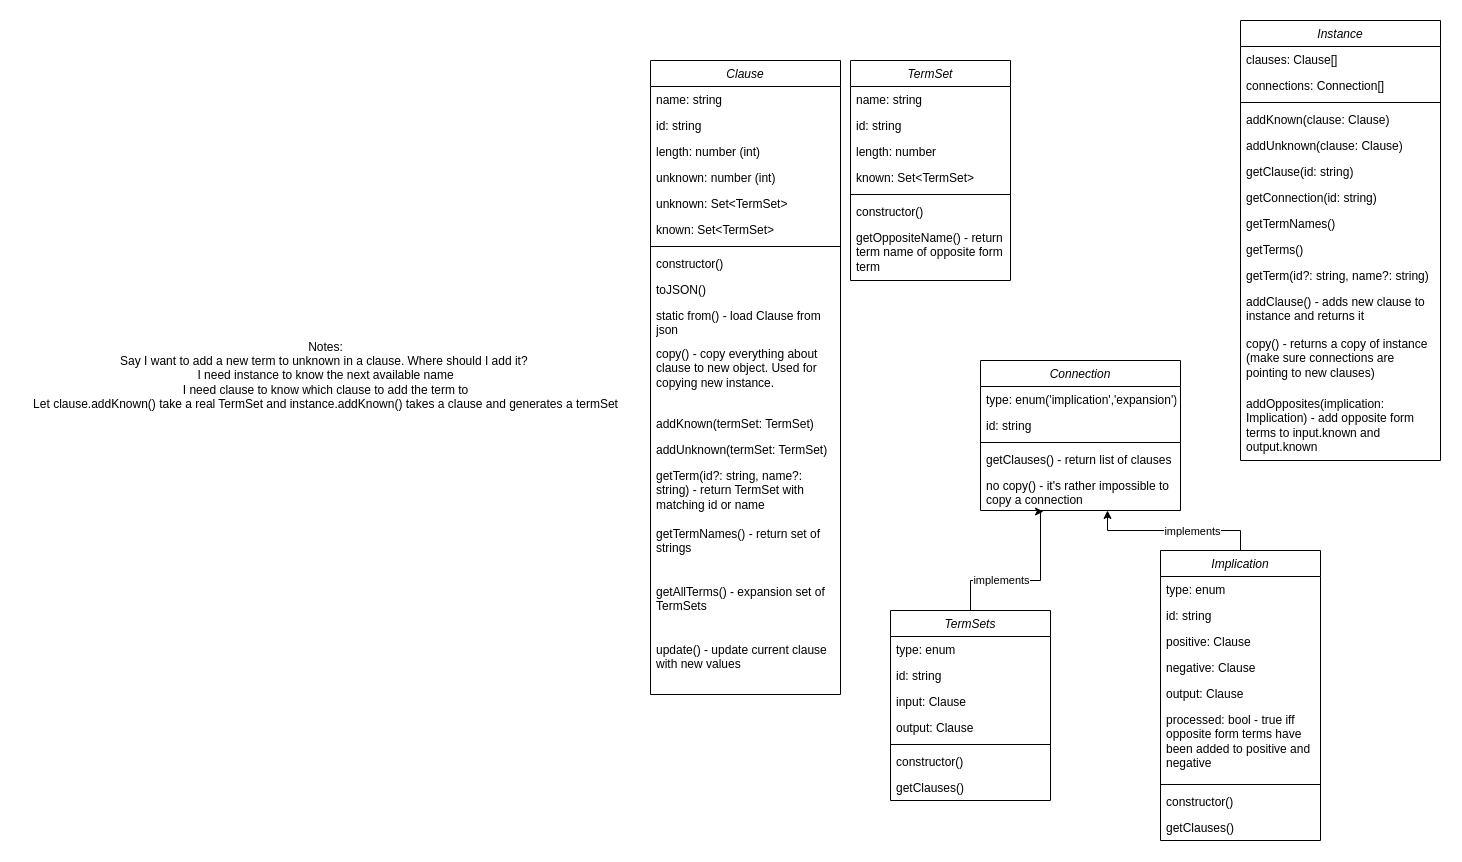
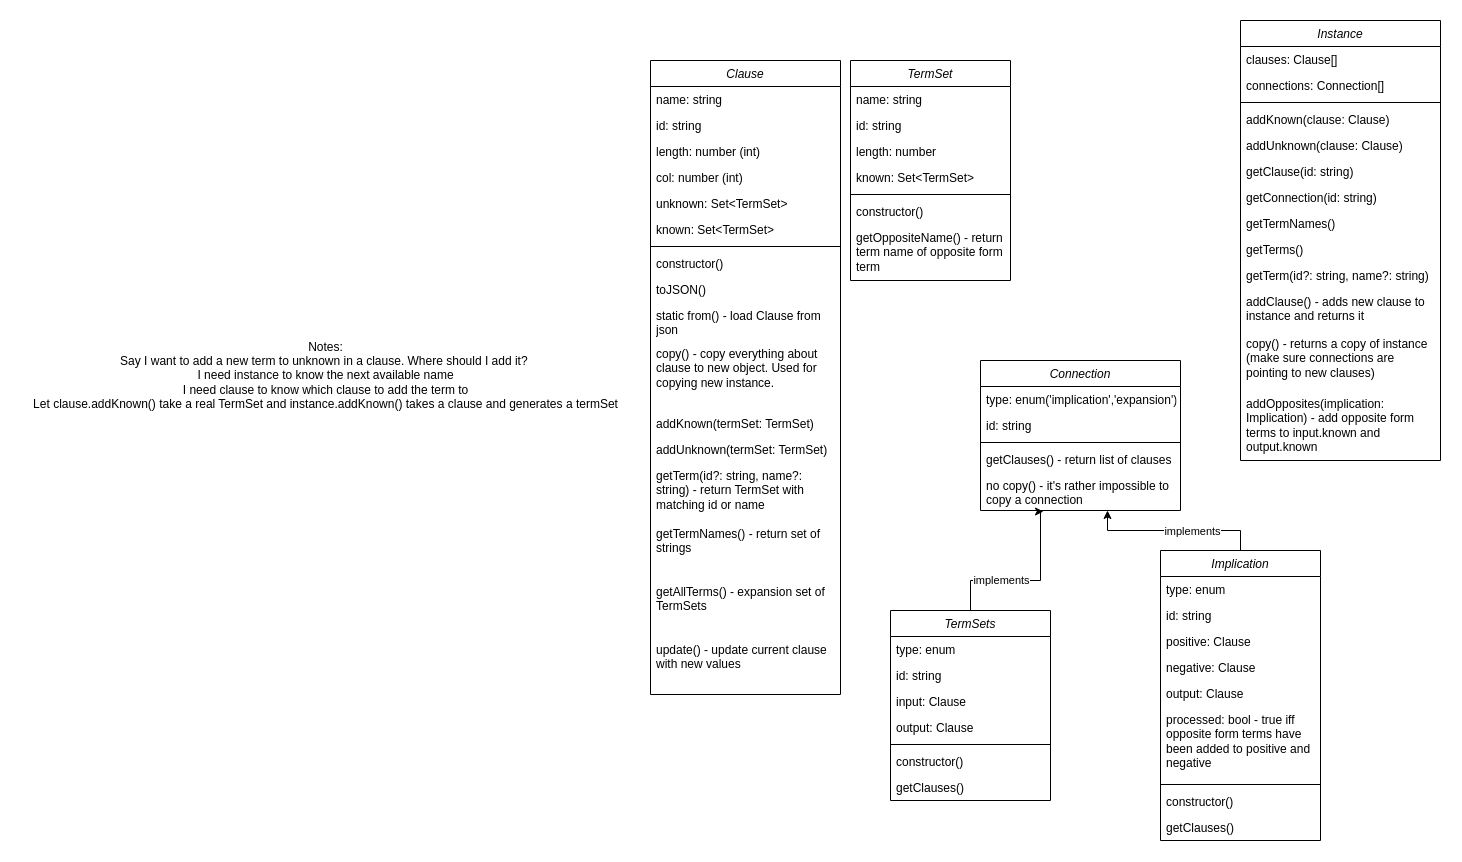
  <mxCell id="0" />
  <mxCell id="1" parent="0" />
  <mxCell id="2" value="Clause" style="swimlane;fontStyle=2;align=center;verticalAlign=top;childLayout=stackLayout;horizontal=1;startSize=26;horizontalStack=0;resizeParent=1;resizeLast=0;collapsible=1;marginBottom=0;rounded=0;shadow=0;strokeWidth=1;" parent="1" vertex="1"><mxGeometry y="60" width="190" height="634" as="geometry" x="650"><mxRectangle x="230" y="140" width="160" height="26" as="alternateBounds" /></mxGeometry></mxCell>
  <mxCell id="3" value="name: string" style="text;align=left;verticalAlign=top;spacingLeft=4;spacingRight=4;overflow=hidden;rotatable=0;points=[[0,0.5],[1,0.5]];portConstraint=eastwest;" parent="2" vertex="1"><mxGeometry y="26" width="190" height="26" as="geometry" /></mxCell>
  <mxCell id="4" value="id: string" style="text;align=left;verticalAlign=top;spacingLeft=4;spacingRight=4;overflow=hidden;rotatable=0;points=[[0,0.5],[1,0.5]];portConstraint=eastwest;rounded=0;shadow=0;html=0;" parent="2" vertex="1"><mxGeometry y="52" width="190" height="26" as="geometry" /></mxCell>
  <mxCell id="5" value="length: number (int)" style="text;align=left;verticalAlign=top;spacingLeft=4;spacingRight=4;overflow=hidden;rotatable=0;points=[[0,0.5],[1,0.5]];portConstraint=eastwest;rounded=0;shadow=0;html=0;" parent="2" vertex="1"><mxGeometry y="78" width="190" height="26" as="geometry" /></mxCell>
- <mxCell id="6" value="unknown: number (int)" style="text;align=left;verticalAlign=top;spacingLeft=4;spacingRight=4;overflow=hidden;rotatable=0;points=[[0,0.5],[1,0.5]];portConstraint=eastwest;rounded=0;shadow=0;html=0;" vertex="1" parent="2"><mxGeometry y="104" width="190" height="26" as="geometry" /></mxCell>
+ <mxCell id="6" value="col: number (int)" style="text;align=left;verticalAlign=top;spacingLeft=4;spacingRight=4;overflow=hidden;rotatable=0;points=[[0,0.5],[1,0.5]];portConstraint=eastwest;rounded=0;shadow=0;html=0;" vertex="1" parent="2"><mxGeometry y="104" width="190" height="26" as="geometry" /></mxCell>
  <mxCell id="7" value="unknown: Set&lt;TermSet&gt;" style="text;align=left;verticalAlign=top;spacingLeft=4;spacingRight=4;overflow=hidden;rotatable=0;points=[[0,0.5],[1,0.5]];portConstraint=eastwest;rounded=0;shadow=0;html=0;" vertex="1" parent="2"><mxGeometry y="130" width="190" height="26" as="geometry" /></mxCell>
  <mxCell id="8" value="known: Set&lt;TermSet&gt;" style="text;align=left;verticalAlign=top;spacingLeft=4;spacingRight=4;overflow=hidden;rotatable=0;points=[[0,0.5],[1,0.5]];portConstraint=eastwest;rounded=0;shadow=0;html=0;" vertex="1" parent="2"><mxGeometry y="156" width="190" height="26" as="geometry" /></mxCell>
  <mxCell id="9" value="" style="line;html=1;strokeWidth=1;align=left;verticalAlign=middle;spacingTop=-1;spacingLeft=3;spacingRight=3;rotatable=0;labelPosition=right;points=[];portConstraint=eastwest;" parent="2" vertex="1"><mxGeometry y="182" width="190" height="8" as="geometry" /></mxCell>
  <mxCell id="10" value="constructor()" style="text;align=left;verticalAlign=top;spacingLeft=4;spacingRight=4;overflow=hidden;rotatable=0;points=[[0,0.5],[1,0.5]];portConstraint=eastwest;" parent="2" vertex="1"><mxGeometry y="190" width="190" height="26" as="geometry" /></mxCell>
  <mxCell id="11" value="toJSON()" style="text;align=left;verticalAlign=top;spacingLeft=4;spacingRight=4;overflow=hidden;rotatable=0;points=[[0,0.5],[1,0.5]];portConstraint=eastwest;" vertex="1" parent="2"><mxGeometry y="216" width="190" height="26" as="geometry" /></mxCell>
  <mxCell id="12" value="static from() - load Clause from json" style="text;align=left;verticalAlign=top;spacingLeft=4;spacingRight=4;overflow=hidden;rotatable=0;points=[[0,0.5],[1,0.5]];portConstraint=eastwest;whiteSpace=wrap;" vertex="1" parent="2"><mxGeometry y="242" width="190" height="38" as="geometry" /></mxCell>
  <mxCell id="13" value="copy() - copy everything about clause to new object. Used for copying new instance." style="text;align=left;verticalAlign=top;spacingLeft=4;spacingRight=4;overflow=hidden;rotatable=0;points=[[0,0.5],[1,0.5]];portConstraint=eastwest;whiteSpace=wrap;" vertex="1" parent="2"><mxGeometry y="280" width="190" height="70" as="geometry" /></mxCell>
  <mxCell id="14" value="addKnown(termSet: TermSet)" style="text;align=left;verticalAlign=top;spacingLeft=4;spacingRight=4;overflow=hidden;rotatable=0;points=[[0,0.5],[1,0.5]];portConstraint=eastwest;" vertex="1" parent="2"><mxGeometry y="350" width="190" height="26" as="geometry" /></mxCell>
  <mxCell id="15" value="addUnknown(termSet: TermSet)" style="text;align=left;verticalAlign=top;spacingLeft=4;spacingRight=4;overflow=hidden;rotatable=0;points=[[0,0.5],[1,0.5]];portConstraint=eastwest;" vertex="1" parent="2"><mxGeometry y="376" width="190" height="26" as="geometry" /></mxCell>
  <mxCell id="16" value="getTerm(id?: string, name?: string) - return TermSet with matching id or name" style="text;align=left;verticalAlign=top;spacingLeft=4;spacingRight=4;overflow=hidden;rotatable=0;points=[[0,0.5],[1,0.5]];portConstraint=eastwest;whiteSpace=wrap;" vertex="1" parent="2"><mxGeometry y="402" width="190" height="58" as="geometry" /></mxCell>
  <mxCell id="17" value="getTermNames() - return set of strings" style="text;align=left;verticalAlign=top;spacingLeft=4;spacingRight=4;overflow=hidden;rotatable=0;points=[[0,0.5],[1,0.5]];portConstraint=eastwest;whiteSpace=wrap;" vertex="1" parent="2"><mxGeometry y="460" width="190" height="58" as="geometry" /></mxCell>
  <mxCell id="18" value="getAllTerms() - expansion set of TermSets" style="text;align=left;verticalAlign=top;spacingLeft=4;spacingRight=4;overflow=hidden;rotatable=0;points=[[0,0.5],[1,0.5]];portConstraint=eastwest;whiteSpace=wrap;" vertex="1" parent="2"><mxGeometry y="518" width="190" height="58" as="geometry" /></mxCell>
  <mxCell id="19" value="update() - update current clause with new values" style="text;align=left;verticalAlign=top;spacingLeft=4;spacingRight=4;overflow=hidden;rotatable=0;points=[[0,0.5],[1,0.5]];portConstraint=eastwest;whiteSpace=wrap;" vertex="1" parent="2"><mxGeometry y="576" width="190" height="58" as="geometry" /></mxCell>
  <mxCell id="20" value="TermSet" style="swimlane;fontStyle=2;align=center;verticalAlign=top;childLayout=stackLayout;horizontal=1;startSize=26;horizontalStack=0;resizeParent=1;resizeLast=0;collapsible=1;marginBottom=0;rounded=0;shadow=0;strokeWidth=1;" vertex="1" parent="1"><mxGeometry x="850" y="60" width="160" height="220" as="geometry"><mxRectangle x="230" y="140" width="160" height="26" as="alternateBounds" /></mxGeometry></mxCell>
  <mxCell id="21" value="name: string" style="text;align=left;verticalAlign=top;spacingLeft=4;spacingRight=4;overflow=hidden;rotatable=0;points=[[0,0.5],[1,0.5]];portConstraint=eastwest;" vertex="1" parent="20"><mxGeometry y="26" width="160" height="26" as="geometry" /></mxCell>
  <mxCell id="22" value="id: string" style="text;align=left;verticalAlign=top;spacingLeft=4;spacingRight=4;overflow=hidden;rotatable=0;points=[[0,0.5],[1,0.5]];portConstraint=eastwest;rounded=0;shadow=0;html=0;" vertex="1" parent="20"><mxGeometry y="52" width="160" height="26" as="geometry" /></mxCell>
  <mxCell id="23" value="length: number" style="text;align=left;verticalAlign=top;spacingLeft=4;spacingRight=4;overflow=hidden;rotatable=0;points=[[0,0.5],[1,0.5]];portConstraint=eastwest;rounded=0;shadow=0;html=0;" vertex="1" parent="20"><mxGeometry y="78" width="160" height="26" as="geometry" /></mxCell>
  <mxCell id="24" value="known: Set&lt;TermSet&gt;" style="text;align=left;verticalAlign=top;spacingLeft=4;spacingRight=4;overflow=hidden;rotatable=0;points=[[0,0.5],[1,0.5]];portConstraint=eastwest;rounded=0;shadow=0;html=0;" vertex="1" parent="20"><mxGeometry y="104" width="160" height="26" as="geometry" /></mxCell>
  <mxCell id="25" value="" style="line;html=1;strokeWidth=1;align=left;verticalAlign=middle;spacingTop=-1;spacingLeft=3;spacingRight=3;rotatable=0;labelPosition=right;points=[];portConstraint=eastwest;" vertex="1" parent="20"><mxGeometry y="130" width="160" height="8" as="geometry" /></mxCell>
  <mxCell id="26" value="constructor()" style="text;align=left;verticalAlign=top;spacingLeft=4;spacingRight=4;overflow=hidden;rotatable=0;points=[[0,0.5],[1,0.5]];portConstraint=eastwest;" vertex="1" parent="20"><mxGeometry y="138" width="160" height="26" as="geometry" /></mxCell>
  <mxCell id="27" value="getOppositeName() - return term name of opposite form term&#10;" style="text;align=left;verticalAlign=top;spacingLeft=4;spacingRight=4;overflow=hidden;rotatable=0;points=[[0,0.5],[1,0.5]];portConstraint=eastwest;whiteSpace=wrap;" vertex="1" parent="20"><mxGeometry y="164" width="160" height="56" as="geometry" /></mxCell>
  <mxCell id="28" value="Instance" style="swimlane;fontStyle=2;align=center;verticalAlign=top;childLayout=stackLayout;horizontal=1;startSize=26;horizontalStack=0;resizeParent=1;resizeLast=0;collapsible=1;marginBottom=0;rounded=0;shadow=0;strokeWidth=1;whiteSpace=wrap;" vertex="1" parent="1"><mxGeometry x="1240" y="20" width="200" height="440" as="geometry"><mxRectangle x="230" y="140" width="160" height="26" as="alternateBounds" /></mxGeometry></mxCell>
  <mxCell id="29" value="clauses: Clause[]" style="text;align=left;verticalAlign=top;spacingLeft=4;spacingRight=4;overflow=hidden;rotatable=0;points=[[0,0.5],[1,0.5]];portConstraint=eastwest;" vertex="1" parent="28"><mxGeometry y="26" width="200" height="26" as="geometry" /></mxCell>
  <mxCell id="30" value="connections: Connection[]" style="text;align=left;verticalAlign=top;spacingLeft=4;spacingRight=4;overflow=hidden;rotatable=0;points=[[0,0.5],[1,0.5]];portConstraint=eastwest;rounded=0;shadow=0;html=0;" vertex="1" parent="28"><mxGeometry y="52" width="200" height="26" as="geometry" /></mxCell>
  <mxCell id="31" value="" style="line;html=1;strokeWidth=1;align=left;verticalAlign=middle;spacingTop=-1;spacingLeft=3;spacingRight=3;rotatable=0;labelPosition=right;points=[];portConstraint=eastwest;" vertex="1" parent="28"><mxGeometry y="78" width="200" height="8" as="geometry" /></mxCell>
  <mxCell id="32" value="addKnown(clause: Clause)" style="text;align=left;verticalAlign=top;spacingLeft=4;spacingRight=4;overflow=hidden;rotatable=0;points=[[0,0.5],[1,0.5]];portConstraint=eastwest;" vertex="1" parent="28"><mxGeometry y="86" width="200" height="26" as="geometry" /></mxCell>
  <mxCell id="33" value="addUnknown(clause: Clause)" style="text;align=left;verticalAlign=top;spacingLeft=4;spacingRight=4;overflow=hidden;rotatable=0;points=[[0,0.5],[1,0.5]];portConstraint=eastwest;" vertex="1" parent="28"><mxGeometry y="112" width="200" height="26" as="geometry" /></mxCell>
  <mxCell id="34" value="getClause(id: string)" style="text;align=left;verticalAlign=top;spacingLeft=4;spacingRight=4;overflow=hidden;rotatable=0;points=[[0,0.5],[1,0.5]];portConstraint=eastwest;" vertex="1" parent="28"><mxGeometry y="138" width="200" height="26" as="geometry" /></mxCell>
  <mxCell id="35" value="getConnection(id: string)" style="text;align=left;verticalAlign=top;spacingLeft=4;spacingRight=4;overflow=hidden;rotatable=0;points=[[0,0.5],[1,0.5]];portConstraint=eastwest;" vertex="1" parent="28"><mxGeometry y="164" width="200" height="26" as="geometry" /></mxCell>
  <mxCell id="36" value="getTermNames()" style="text;align=left;verticalAlign=top;spacingLeft=4;spacingRight=4;overflow=hidden;rotatable=0;points=[[0,0.5],[1,0.5]];portConstraint=eastwest;" vertex="1" parent="28"><mxGeometry y="190" width="200" height="26" as="geometry" /></mxCell>
  <mxCell id="37" value="getTerms()" style="text;align=left;verticalAlign=top;spacingLeft=4;spacingRight=4;overflow=hidden;rotatable=0;points=[[0,0.5],[1,0.5]];portConstraint=eastwest;" vertex="1" parent="28"><mxGeometry y="216" width="200" height="26" as="geometry" /></mxCell>
  <mxCell id="38" value="getTerm(id?: string, name?: string)" style="text;align=left;verticalAlign=top;spacingLeft=4;spacingRight=4;overflow=hidden;rotatable=0;points=[[0,0.5],[1,0.5]];portConstraint=eastwest;" vertex="1" parent="28"><mxGeometry y="242" width="200" height="26" as="geometry" /></mxCell>
  <mxCell id="39" value="addClause() - adds new clause to instance and returns it" style="text;align=left;verticalAlign=top;spacingLeft=4;spacingRight=4;overflow=hidden;rotatable=0;points=[[0,0.5],[1,0.5]];portConstraint=eastwest;whiteSpace=wrap;" vertex="1" parent="28"><mxGeometry y="268" width="200" height="42" as="geometry" /></mxCell>
  <mxCell id="40" value="copy() - returns a copy of instance (make sure connections are pointing to new clauses)" style="text;align=left;verticalAlign=top;spacingLeft=4;spacingRight=4;overflow=hidden;rotatable=0;points=[[0,0.5],[1,0.5]];portConstraint=eastwest;whiteSpace=wrap;" vertex="1" parent="28"><mxGeometry y="310" width="200" height="60" as="geometry" /></mxCell>
  <mxCell id="41" value="addOpposites(implication: Implication) - add opposite form terms to input.known and output.known&#10;" style="text;align=left;verticalAlign=top;spacingLeft=4;spacingRight=4;overflow=hidden;rotatable=0;points=[[0,0.5],[1,0.5]];portConstraint=eastwest;whiteSpace=wrap;" vertex="1" parent="28"><mxGeometry y="370" width="200" height="70" as="geometry" /></mxCell>
  <mxCell id="42" value="Connection" style="swimlane;fontStyle=2;align=center;verticalAlign=top;childLayout=stackLayout;horizontal=1;startSize=26;horizontalStack=0;resizeParent=1;resizeLast=0;collapsible=1;marginBottom=0;rounded=0;shadow=0;strokeWidth=1;" vertex="1" parent="1"><mxGeometry x="980" y="360" width="200" height="150" as="geometry"><mxRectangle x="230" y="140" width="160" height="26" as="alternateBounds" /></mxGeometry></mxCell>
  <mxCell id="43" value="type: enum('implication','expansion')" style="text;align=left;verticalAlign=top;spacingLeft=4;spacingRight=4;overflow=hidden;rotatable=0;points=[[0,0.5],[1,0.5]];portConstraint=eastwest;" vertex="1" parent="42"><mxGeometry y="26" width="200" height="26" as="geometry" /></mxCell>
  <mxCell id="44" value="id: string" style="text;align=left;verticalAlign=top;spacingLeft=4;spacingRight=4;overflow=hidden;rotatable=0;points=[[0,0.5],[1,0.5]];portConstraint=eastwest;rounded=0;shadow=0;html=0;" vertex="1" parent="42"><mxGeometry y="52" width="200" height="26" as="geometry" /></mxCell>
  <mxCell id="45" value="" style="line;html=1;strokeWidth=1;align=left;verticalAlign=middle;spacingTop=-1;spacingLeft=3;spacingRight=3;rotatable=0;labelPosition=right;points=[];portConstraint=eastwest;" vertex="1" parent="42"><mxGeometry y="78" width="200" height="8" as="geometry" /></mxCell>
  <mxCell id="46" value="getClauses() - return list of clauses" style="text;align=left;verticalAlign=top;spacingLeft=4;spacingRight=4;overflow=hidden;rotatable=0;points=[[0,0.5],[1,0.5]];portConstraint=eastwest;" vertex="1" parent="42"><mxGeometry y="86" width="200" height="26" as="geometry" /></mxCell>
  <mxCell id="47" value="no copy() - it's rather impossible to copy a connection" style="text;align=left;verticalAlign=top;spacingLeft=4;spacingRight=4;overflow=hidden;rotatable=0;points=[[0,0.5],[1,0.5]];portConstraint=eastwest;whiteSpace=wrap;" vertex="1" parent="42"><mxGeometry y="112" width="200" height="38" as="geometry" /></mxCell>
  <mxCell id="48" style="edgeStyle=orthogonalEdgeStyle;rounded=0;orthogonalLoop=1;jettySize=auto;html=1;exitX=0.5;exitY=0;exitDx=0;exitDy=0;entryX=0.315;entryY=1.026;entryDx=0;entryDy=0;entryPerimeter=0;" edge="1" parent="1" source="50" target="47"><mxGeometry relative="1" as="geometry"><mxPoint x="1040" y="520" as="targetPoint" /><Array as="points"><mxPoint x="970" y="580" /><mxPoint x="1040" y="580" /><mxPoint x="1040" y="511" /></Array></mxGeometry></mxCell>
  <mxCell id="49" value="implements" style="edgeLabel;html=1;align=center;verticalAlign=middle;resizable=0;points=[];" vertex="1" connectable="0" parent="48"><mxGeometry x="0.244" y="-2" relative="1" as="geometry"><mxPoint x="-42" y="6" as="offset" /></mxGeometry></mxCell>
  <mxCell id="50" value="TermSets" style="swimlane;fontStyle=2;align=center;verticalAlign=top;childLayout=stackLayout;horizontal=1;startSize=26;horizontalStack=0;resizeParent=1;resizeLast=0;collapsible=1;marginBottom=0;rounded=0;shadow=0;strokeWidth=1;" vertex="1" parent="1"><mxGeometry x="890" y="610" width="160" height="190" as="geometry"><mxRectangle x="230" y="140" width="160" height="26" as="alternateBounds" /></mxGeometry></mxCell>
  <mxCell id="51" value="type: enum" style="text;align=left;verticalAlign=top;spacingLeft=4;spacingRight=4;overflow=hidden;rotatable=0;points=[[0,0.5],[1,0.5]];portConstraint=eastwest;" vertex="1" parent="50"><mxGeometry y="26" width="160" height="26" as="geometry" /></mxCell>
  <mxCell id="52" value="id: string" style="text;align=left;verticalAlign=top;spacingLeft=4;spacingRight=4;overflow=hidden;rotatable=0;points=[[0,0.5],[1,0.5]];portConstraint=eastwest;rounded=0;shadow=0;html=0;" vertex="1" parent="50"><mxGeometry y="52" width="160" height="26" as="geometry" /></mxCell>
  <mxCell id="53" value="input: Clause" style="text;align=left;verticalAlign=top;spacingLeft=4;spacingRight=4;overflow=hidden;rotatable=0;points=[[0,0.5],[1,0.5]];portConstraint=eastwest;rounded=0;shadow=0;html=0;" vertex="1" parent="50"><mxGeometry y="78" width="160" height="26" as="geometry" /></mxCell>
  <mxCell id="54" value="output: Clause" style="text;align=left;verticalAlign=top;spacingLeft=4;spacingRight=4;overflow=hidden;rotatable=0;points=[[0,0.5],[1,0.5]];portConstraint=eastwest;rounded=0;shadow=0;html=0;" vertex="1" parent="50"><mxGeometry y="104" width="160" height="26" as="geometry" /></mxCell>
  <mxCell id="55" value="" style="line;html=1;strokeWidth=1;align=left;verticalAlign=middle;spacingTop=-1;spacingLeft=3;spacingRight=3;rotatable=0;labelPosition=right;points=[];portConstraint=eastwest;" vertex="1" parent="50"><mxGeometry y="130" width="160" height="8" as="geometry" /></mxCell>
  <mxCell id="56" value="constructor()" style="text;align=left;verticalAlign=top;spacingLeft=4;spacingRight=4;overflow=hidden;rotatable=0;points=[[0,0.5],[1,0.5]];portConstraint=eastwest;" vertex="1" parent="50"><mxGeometry y="138" width="160" height="26" as="geometry" /></mxCell>
  <mxCell id="57" value="getClauses()" style="text;align=left;verticalAlign=top;spacingLeft=4;spacingRight=4;overflow=hidden;rotatable=0;points=[[0,0.5],[1,0.5]];portConstraint=eastwest;" vertex="1" parent="50"><mxGeometry y="164" width="160" height="26" as="geometry" /></mxCell>
  <mxCell id="58" style="edgeStyle=orthogonalEdgeStyle;rounded=0;orthogonalLoop=1;jettySize=auto;html=1;exitX=0.5;exitY=0;exitDx=0;exitDy=0;entryX=0.635;entryY=1;entryDx=0;entryDy=0;entryPerimeter=0;" edge="1" parent="1" source="60" target="47"><mxGeometry relative="1" as="geometry"><mxPoint x="1110" y="530" as="targetPoint" /></mxGeometry></mxCell>
  <mxCell id="59" value="implements" style="edgeLabel;html=1;align=center;verticalAlign=middle;resizable=0;points=[];" vertex="1" connectable="0" parent="58"><mxGeometry x="-0.194" relative="1" as="geometry"><mxPoint x="1" as="offset" /></mxGeometry></mxCell>
  <mxCell id="60" value="Implication" style="swimlane;fontStyle=2;align=center;verticalAlign=top;childLayout=stackLayout;horizontal=1;startSize=26;horizontalStack=0;resizeParent=1;resizeLast=0;collapsible=1;marginBottom=0;rounded=0;shadow=0;strokeWidth=1;" vertex="1" parent="1"><mxGeometry x="1160" y="550" width="160" height="290" as="geometry"><mxRectangle x="230" y="140" width="160" height="26" as="alternateBounds" /></mxGeometry></mxCell>
  <mxCell id="61" value="type: enum" style="text;align=left;verticalAlign=top;spacingLeft=4;spacingRight=4;overflow=hidden;rotatable=0;points=[[0,0.5],[1,0.5]];portConstraint=eastwest;" vertex="1" parent="60"><mxGeometry y="26" width="160" height="26" as="geometry" /></mxCell>
  <mxCell id="62" value="id: string" style="text;align=left;verticalAlign=top;spacingLeft=4;spacingRight=4;overflow=hidden;rotatable=0;points=[[0,0.5],[1,0.5]];portConstraint=eastwest;rounded=0;shadow=0;html=0;" vertex="1" parent="60"><mxGeometry y="52" width="160" height="26" as="geometry" /></mxCell>
  <mxCell id="63" value="positive: Clause" style="text;align=left;verticalAlign=top;spacingLeft=4;spacingRight=4;overflow=hidden;rotatable=0;points=[[0,0.5],[1,0.5]];portConstraint=eastwest;rounded=0;shadow=0;html=0;" vertex="1" parent="60"><mxGeometry y="78" width="160" height="26" as="geometry" /></mxCell>
  <mxCell id="64" value="negative: Clause" style="text;align=left;verticalAlign=top;spacingLeft=4;spacingRight=4;overflow=hidden;rotatable=0;points=[[0,0.5],[1,0.5]];portConstraint=eastwest;rounded=0;shadow=0;html=0;" vertex="1" parent="60"><mxGeometry y="104" width="160" height="26" as="geometry" /></mxCell>
  <mxCell id="65" value="output: Clause" style="text;align=left;verticalAlign=top;spacingLeft=4;spacingRight=4;overflow=hidden;rotatable=0;points=[[0,0.5],[1,0.5]];portConstraint=eastwest;rounded=0;shadow=0;html=0;" vertex="1" parent="60"><mxGeometry y="130" width="160" height="26" as="geometry" /></mxCell>
  <mxCell id="66" value="processed: bool - true iff opposite form terms have been added to positive and negative" style="text;align=left;verticalAlign=top;spacingLeft=4;spacingRight=4;overflow=hidden;rotatable=0;points=[[0,0.5],[1,0.5]];portConstraint=eastwest;rounded=0;shadow=0;html=0;whiteSpace=wrap;" vertex="1" parent="60"><mxGeometry y="156" width="160" height="74" as="geometry" /></mxCell>
  <mxCell id="67" value="" style="line;html=1;strokeWidth=1;align=left;verticalAlign=middle;spacingTop=-1;spacingLeft=3;spacingRight=3;rotatable=0;labelPosition=right;points=[];portConstraint=eastwest;" vertex="1" parent="60"><mxGeometry y="230" width="160" height="8" as="geometry" /></mxCell>
  <mxCell id="68" value="constructor()" style="text;align=left;verticalAlign=top;spacingLeft=4;spacingRight=4;overflow=hidden;rotatable=0;points=[[0,0.5],[1,0.5]];portConstraint=eastwest;" vertex="1" parent="60"><mxGeometry y="238" width="160" height="26" as="geometry" /></mxCell>
  <mxCell id="69" value="getClauses()" style="text;align=left;verticalAlign=top;spacingLeft=4;spacingRight=4;overflow=hidden;rotatable=0;points=[[0,0.5],[1,0.5]];portConstraint=eastwest;" vertex="1" parent="60"><mxGeometry y="264" width="160" height="26" as="geometry" /></mxCell>
  <mxCell id="70" value="Notes:&lt;div&gt;Say I want to add a new term to unknown in a clause. Where should I add it?&amp;nbsp;&lt;/div&gt;&lt;div&gt;I need instance to know the next available name&lt;/div&gt;&lt;div&gt;I need clause to know which clause to add the term to&lt;/div&gt;&lt;div&gt;Let clause.addKnown() take a real TermSet and instance.addKnown() takes a clause and generates a termSet&lt;/div&gt;" style="text;html=1;align=center;verticalAlign=middle;resizable=0;points=[];autosize=1;strokeColor=none;fillColor=none;" vertex="1" parent="1"><mxGeometry x="20" y="330" width="610" height="90" as="geometry" /></mxCell>
